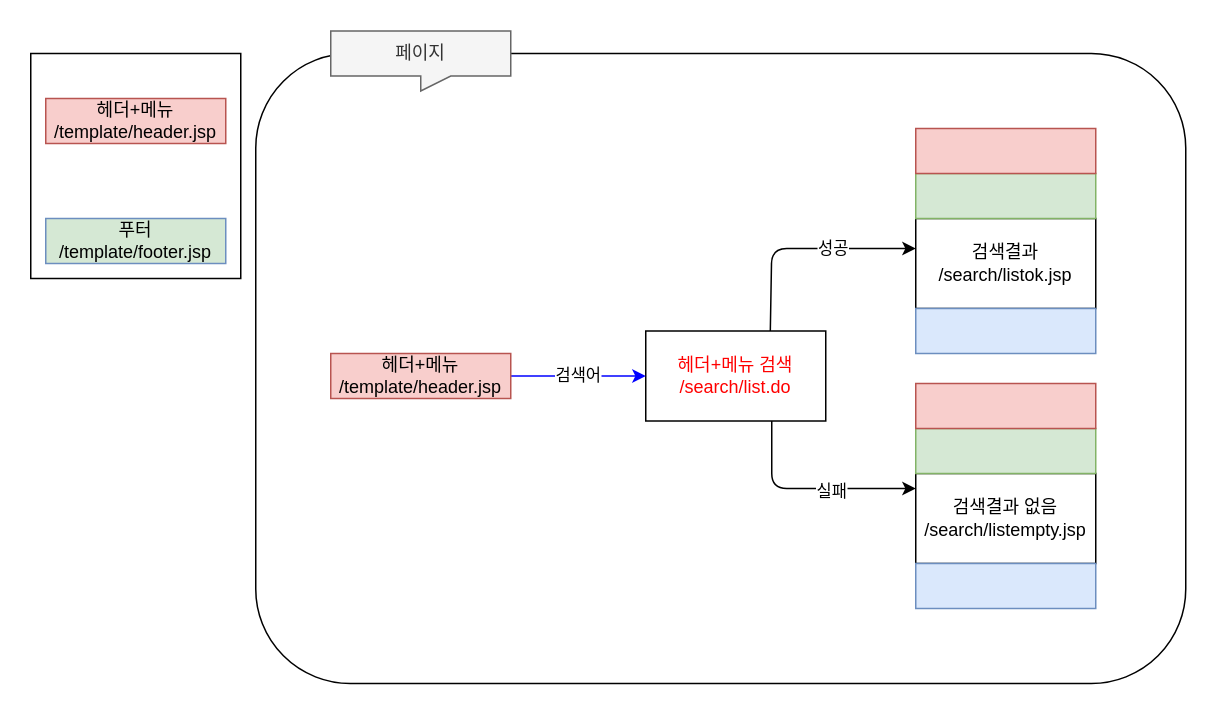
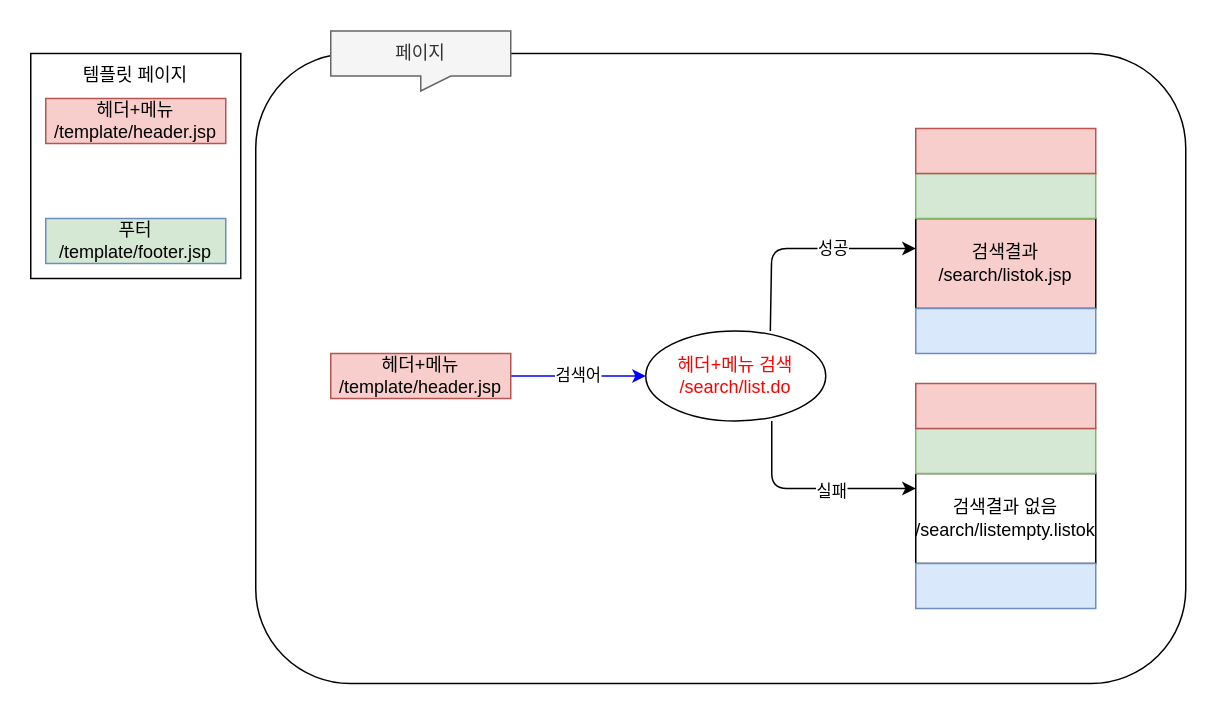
  <mxCell id="0" />
  <mxCell id="1" parent="0" />
  <mxCell id="2" value="" style="rounded=1;whiteSpace=wrap;html=1;" parent="1" vertex="1"><mxGeometry x="170" y="35" width="620" height="420" as="geometry" /></mxCell>
- <mxCell id="3" value="&lt;font color=&quot;#ff0000&quot;&gt;헤더+메뉴 검색&lt;br&gt;/search/list.do&lt;/font&gt;" style="rounded=0;whiteSpace=wrap;html=1;" parent="1" vertex="1"><mxGeometry x="430" y="220" width="120" height="60" as="geometry" /></mxCell>
+ <mxCell id="3" value="&lt;font color=&quot;#ff0000&quot;&gt;헤더+메뉴 검색&lt;br&gt;/search/list.do&lt;/font&gt;" style="ellipse;whiteSpace=wrap;html=1;" parent="1" vertex="1"><mxGeometry x="430" y="220" width="120" height="60" as="geometry" /></mxCell>
  <mxCell id="4" value="" style="group" parent="1" vertex="1" connectable="0"><mxGeometry x="20" y="35" width="140" height="150" as="geometry" /></mxCell>
  <mxCell id="5" value="" style="rounded=0;whiteSpace=wrap;html=1;" parent="4" vertex="1"><mxGeometry width="140" height="150" as="geometry" /></mxCell>
  <mxCell id="6" value="헤더+메뉴&lt;br&gt;/template/header.jsp" style="rounded=0;whiteSpace=wrap;html=1;fillColor=#f8cecc;strokeColor=#b85450;" parent="4" vertex="1"><mxGeometry x="10" y="30" width="120" height="30" as="geometry" /></mxCell>
  <mxCell id="7" value="푸터&lt;br&gt;/template/footer.jsp" style="rounded=0;whiteSpace=wrap;html=1;fillColor=#d5e8d4;strokeColor=#6c8ebf;" parent="4" vertex="1"><mxGeometry x="10" y="110" width="120" height="30" as="geometry" /></mxCell>
+ <mxCell id="8" value="템플릿 페이지" style="text;html=1;strokeColor=none;fillColor=none;align=center;verticalAlign=middle;whiteSpace=wrap;rounded=0;" parent="4" vertex="1"><mxGeometry x="30" y="5" width="80" height="20" as="geometry" /></mxCell>
  <mxCell id="9" value="" style="edgeStyle=orthogonalEdgeStyle;rounded=0;orthogonalLoop=1;jettySize=auto;html=1;strokeColor=#0000FF;" parent="1" source="11" target="3" edge="1"><mxGeometry relative="1" as="geometry"><Array as="points"><mxPoint x="410" y="250" /><mxPoint x="410" y="250" /></Array></mxGeometry></mxCell>
  <mxCell id="10" value="검색어" style="edgeLabel;html=1;align=center;verticalAlign=middle;resizable=0;points=[];" parent="9" vertex="1" connectable="0"><mxGeometry x="-0.022" y="1" relative="1" as="geometry"><mxPoint as="offset" /></mxGeometry></mxCell>
  <mxCell id="11" value="헤더+메뉴&lt;br&gt;/template/header.jsp" style="rounded=0;whiteSpace=wrap;html=1;fillColor=#f8cecc;strokeColor=#b85450;" parent="1" vertex="1"><mxGeometry x="220" y="235" width="120" height="30" as="geometry" /></mxCell>
  <mxCell id="12" value="페이지" style="shape=callout;whiteSpace=wrap;html=1;perimeter=calloutPerimeter;align=center;fillColor=#f5f5f5;strokeColor=#666666;fontColor=#333333;position2=0.5;size=10;position=0.5;" parent="1" vertex="1"><mxGeometry x="220" y="20" width="120" height="40" as="geometry" /></mxCell>
  <mxCell id="13" value="" style="endArrow=classic;html=1;entryX=0;entryY=0.5;entryDx=0;entryDy=0;exitX=0.692;exitY=0;exitDx=0;exitDy=0;exitPerimeter=0;" parent="1" source="3" edge="1"><mxGeometry width="50" height="50" relative="1" as="geometry"><mxPoint x="514" y="215" as="sourcePoint" /><mxPoint x="610" y="165" as="targetPoint" /><Array as="points"><mxPoint x="514" y="165" /></Array></mxGeometry></mxCell>
  <mxCell id="14" value="성공" style="edgeLabel;html=1;align=center;verticalAlign=middle;resizable=0;points=[];" parent="13" vertex="1" connectable="0"><mxGeometry x="0.272" y="1" relative="1" as="geometry"><mxPoint as="offset" /></mxGeometry></mxCell>
  <mxCell id="15" value="" style="endArrow=classic;html=1;strokeColor=#000000;exitX=0.7;exitY=1;exitDx=0;exitDy=0;exitPerimeter=0;entryX=0;entryY=0.5;entryDx=0;entryDy=0;" parent="1" source="3" edge="1"><mxGeometry width="50" height="50" relative="1" as="geometry"><mxPoint x="380" y="365" as="sourcePoint" /><mxPoint x="610" y="325" as="targetPoint" /><Array as="points"><mxPoint x="514" y="325" /></Array></mxGeometry></mxCell>
  <mxCell id="16" value="실패" style="edgeLabel;html=1;align=center;verticalAlign=middle;resizable=0;points=[];" parent="15" vertex="1" connectable="0"><mxGeometry x="0.192" y="-1" relative="1" as="geometry"><mxPoint as="offset" /></mxGeometry></mxCell>
  <mxCell id="17" value="" style="group" parent="1" vertex="1" connectable="0"><mxGeometry x="610" y="85" width="120" height="150" as="geometry" /></mxCell>
- <mxCell id="18" value="검색결과&lt;br&gt;/search/listok.jsp" style="rounded=0;whiteSpace=wrap;html=1;" parent="17" vertex="1"><mxGeometry y="60" width="120" height="60" as="geometry" /></mxCell>
+ <mxCell id="18" value="검색결과&lt;br&gt;/search/listok.jsp" style="rounded=0;whiteSpace=wrap;html=1;fillColor=#f8cecc;" parent="17" vertex="1"><mxGeometry y="60" width="120" height="60" as="geometry" /></mxCell>
  <mxCell id="19" value="" style="rounded=0;whiteSpace=wrap;html=1;fillColor=#d5e8d4;strokeColor=#82b366;" parent="17" vertex="1"><mxGeometry y="30" width="120" height="30" as="geometry" /></mxCell>
  <mxCell id="20" value="" style="rounded=0;whiteSpace=wrap;html=1;fillColor=#dae8fc;strokeColor=#6c8ebf;" parent="17" vertex="1"><mxGeometry y="120" width="120" height="30" as="geometry" /></mxCell>
  <mxCell id="21" value="" style="rounded=0;whiteSpace=wrap;html=1;fillColor=#f8cecc;strokeColor=#b85450;" parent="17" vertex="1"><mxGeometry width="120" height="30" as="geometry" /></mxCell>
- <mxCell id="22" value="검색결과 없음&lt;br&gt;/search/listempty.jsp" style="rounded=0;whiteSpace=wrap;html=1;" parent="1" vertex="1"><mxGeometry x="610" y="315" width="120" height="60" as="geometry" /></mxCell>
+ <mxCell id="22" value="검색결과 없음&lt;br&gt;/search/listempty.listok" style="rounded=0;whiteSpace=wrap;html=1;" parent="1" vertex="1"><mxGeometry x="610" y="315" width="120" height="60" as="geometry" /></mxCell>
  <mxCell id="23" value="" style="rounded=0;whiteSpace=wrap;html=1;fillColor=#d5e8d4;strokeColor=#82b366;" parent="1" vertex="1"><mxGeometry x="610" y="285" width="120" height="30" as="geometry" /></mxCell>
  <mxCell id="24" value="" style="rounded=0;whiteSpace=wrap;html=1;fillColor=#dae8fc;strokeColor=#6c8ebf;" parent="1" vertex="1"><mxGeometry x="610" y="375" width="120" height="30" as="geometry" /></mxCell>
  <mxCell id="25" value="" style="rounded=0;whiteSpace=wrap;html=1;fillColor=#f8cecc;strokeColor=#b85450;" parent="1" vertex="1"><mxGeometry x="610" y="255" width="120" height="30" as="geometry" /></mxCell>
